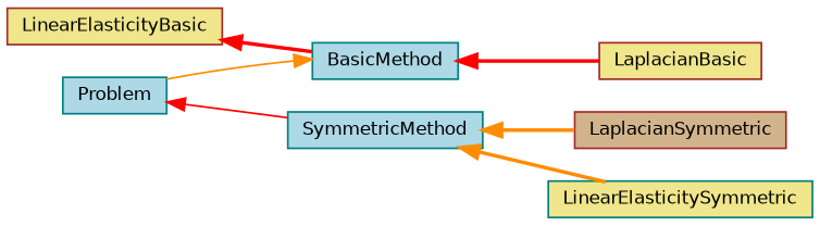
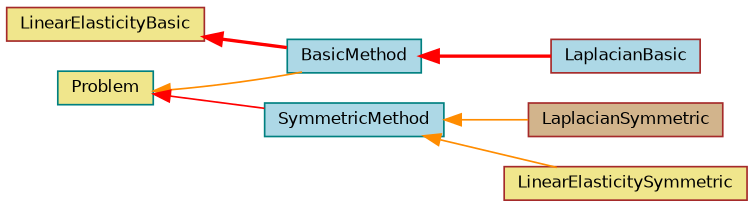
  digraph {
    rankdir=LR
    node [color=brown fillcolor=lightblue fontname=Helvetica fontsize=10 shape=record style=filled]
    edge [color=darkorange dir=back fontname=Helvetica fontsize=10 labelfontname=Helvetica labelfontsize=10 style=bold]
-   n1 [color=teal height=0.2 label=Problem width=0.4]
+   n1 [color=teal fillcolor=khaki height=0.2 label=Problem width=0.4]
    n2 [color=teal height=0.2 label=BasicMethod width=0.4]
    n3 [color=teal height=0.2 label=SymmetricMethod width=0.4]
-   n4 [fillcolor=khaki height=0.2 label=LaplacianBasic width=0.4]
+   n4 [height=0.2 label=LaplacianBasic width=0.4]
    n5 [fillcolor=tan height=0.2 label=LaplacianSymmetric width=0.4]
-   n6 [color=teal fillcolor=khaki height=0.2 label=LinearElasticitySymmetric width=0.4]
+   n6 [fillcolor=khaki height=0.2 label=LinearElasticitySymmetric width=0.4]
    n7 [fillcolor=khaki height=0.2 label=LinearElasticityBasic width=0.4]
-   n2 -> n1 [style=solid]
+   n1 -> n2 [style=solid]
    n1 -> n3 [color=red style=solid]
    n2 -> n4 [color=red]
-   n3 -> n5
-   n3 -> n6
+   n3 -> n5 [style=solid]
+   n3 -> n6 [style=solid]
    n7 -> n2 [color=red]
  }
